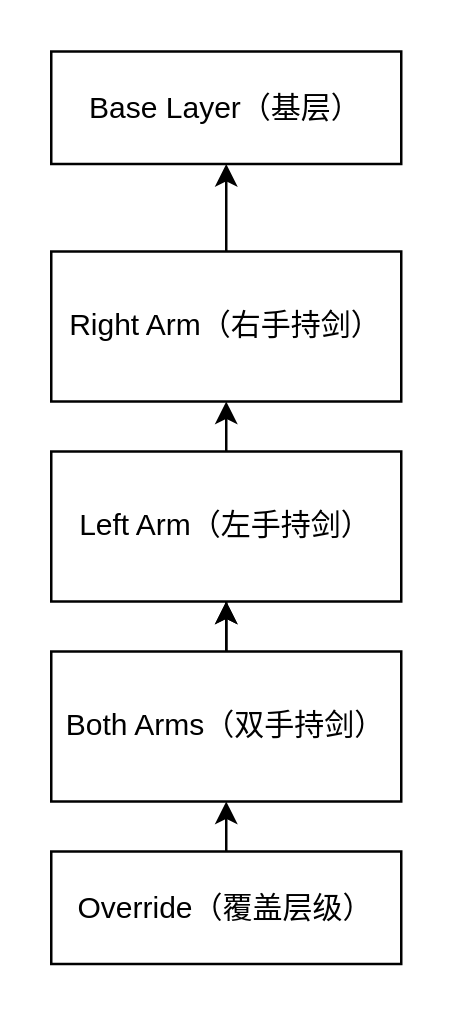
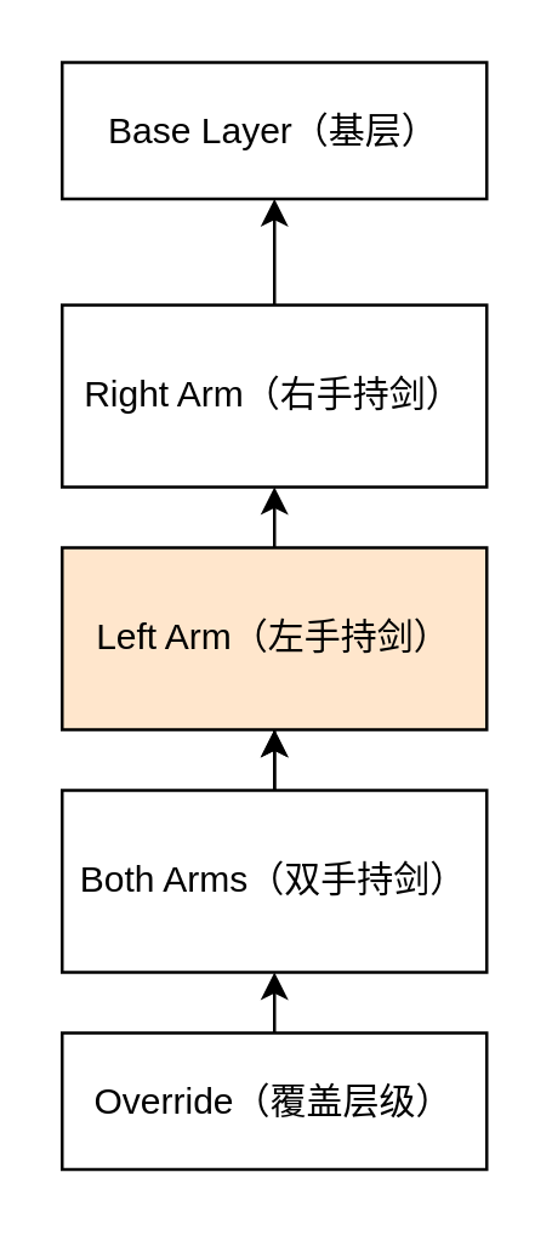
  <mxCell id="0" />
  <mxCell id="1" parent="0" />
  <mxCell id="2" value="Right Arm（右手持剑）" style="rounded=0;whiteSpace=wrap;html=1;" vertex="1" parent="1"><mxGeometry x="20" y="100" width="140" height="60" as="geometry" /></mxCell>
- <mxCell id="3" value="Left Arm（左手持剑）" style="rounded=0;whiteSpace=wrap;html=1;" vertex="1" parent="1"><mxGeometry x="20" y="180" width="140" height="60" as="geometry" /></mxCell>
+ <mxCell id="3" value="Left Arm（左手持剑）" style="rounded=0;whiteSpace=wrap;html=1;fillColor=#ffe6cc;" vertex="1" parent="1"><mxGeometry x="20" y="180" width="140" height="60" as="geometry" /></mxCell>
  <mxCell id="4" value="" style="edgeStyle=orthogonalEdgeStyle;rounded=0;orthogonalLoop=1;jettySize=auto;html=1;" edge="1" parent="1" source="5" target="3"><mxGeometry relative="1" as="geometry" /></mxCell>
  <mxCell id="5" value="Both Arms（双手持剑）" style="rounded=0;whiteSpace=wrap;html=1;" vertex="1" parent="1"><mxGeometry x="20" y="260" width="140" height="60" as="geometry" /></mxCell>
  <mxCell id="6" value="Override（覆盖层级）" style="rounded=0;whiteSpace=wrap;html=1;" vertex="1" parent="1"><mxGeometry x="20" y="340" width="140" height="45" as="geometry" /></mxCell>
  <mxCell id="7" value="Base Layer（基层）" style="rounded=0;whiteSpace=wrap;html=1;" vertex="1" parent="1"><mxGeometry x="20" y="20" width="140" height="45" as="geometry" /></mxCell>
  <mxCell id="8" value="" style="endArrow=classic;html=1;rounded=0;entryX=0.5;entryY=1;entryDx=0;entryDy=0;exitX=0.5;exitY=0;exitDx=0;exitDy=0;" edge="1" parent="1" source="6" target="5"><mxGeometry width="50" height="50" relative="1" as="geometry"><mxPoint x="50" y="270" as="sourcePoint" /><mxPoint x="100" y="220" as="targetPoint" /></mxGeometry></mxCell>
  <mxCell id="9" value="" style="endArrow=classic;html=1;rounded=0;entryX=0.5;entryY=1;entryDx=0;entryDy=0;exitX=0.5;exitY=0;exitDx=0;exitDy=0;" edge="1" parent="1" source="5" target="3"><mxGeometry width="50" height="50" relative="1" as="geometry"><mxPoint x="80" y="300" as="sourcePoint" /><mxPoint x="90" y="370" as="targetPoint" /></mxGeometry></mxCell>
  <mxCell id="10" value="" style="endArrow=classic;html=1;rounded=0;entryX=0.5;entryY=1;entryDx=0;entryDy=0;exitX=0.5;exitY=0;exitDx=0;exitDy=0;" edge="1" parent="1" source="3" target="2"><mxGeometry width="50" height="50" relative="1" as="geometry"><mxPoint x="90" y="310" as="sourcePoint" /><mxPoint x="90" y="270" as="targetPoint" /></mxGeometry></mxCell>
  <mxCell id="11" value="" style="endArrow=classic;html=1;rounded=0;entryX=0.5;entryY=1;entryDx=0;entryDy=0;exitX=0.5;exitY=0;exitDx=0;exitDy=0;" edge="1" parent="1" source="2" target="7"><mxGeometry width="50" height="50" relative="1" as="geometry"><mxPoint x="90" y="210" as="sourcePoint" /><mxPoint x="90" y="170" as="targetPoint" /></mxGeometry></mxCell>
